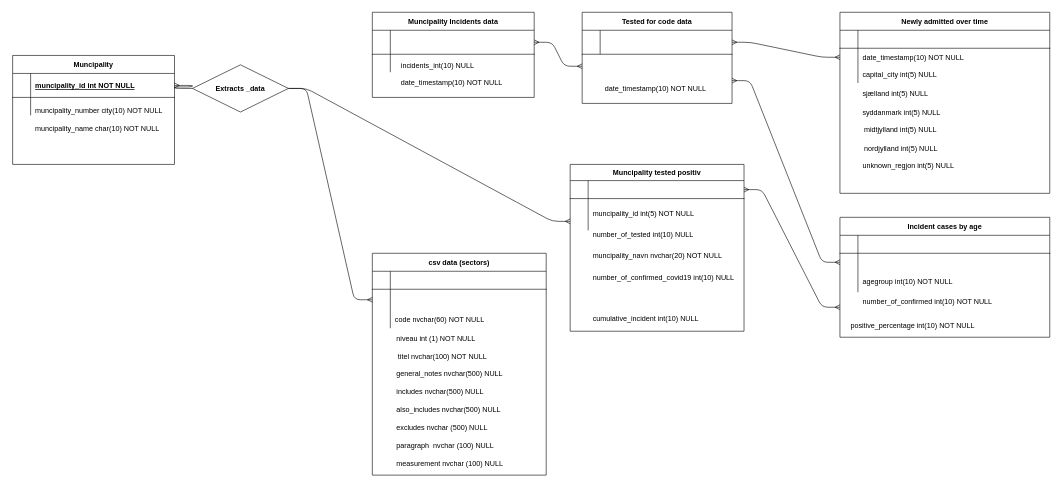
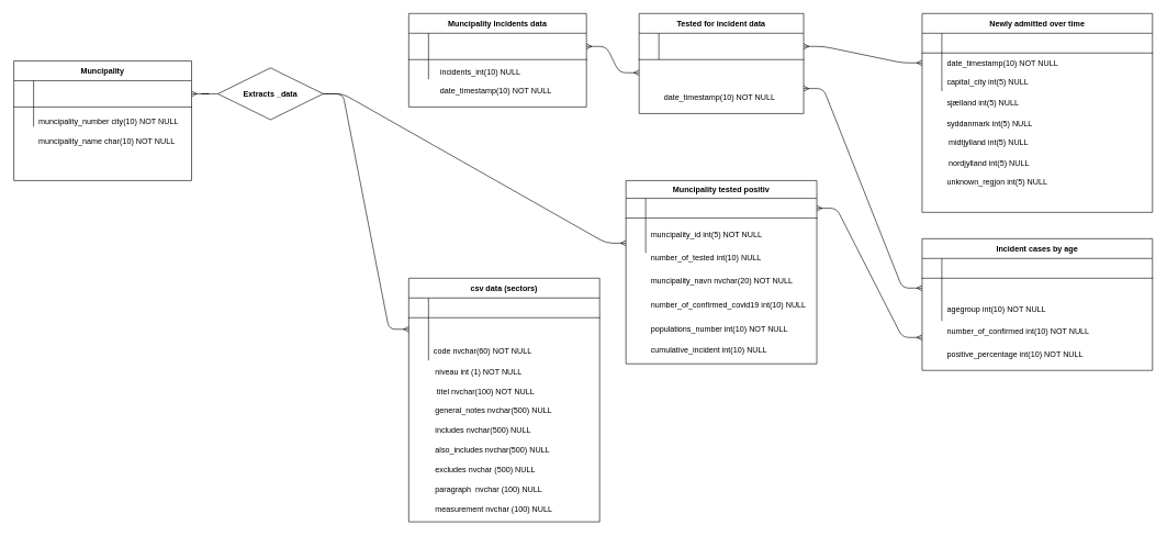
  <mxCell id="0" />
  <mxCell id="1" parent="0" />
  <mxCell id="2" value="Incident cases by age" style="shape=table;startSize=30;container=1;collapsible=1;childLayout=tableLayout;fixedRows=1;rowLines=0;fontStyle=1;align=center;resizeLast=1;" parent="1" vertex="1"><mxGeometry x="1400" y="362" width="350" height="200" as="geometry" /></mxCell>
  <mxCell id="3" value="" style="shape=partialRectangle;collapsible=0;dropTarget=0;pointerEvents=0;fillColor=none;points=[[0,0.5],[1,0.5]];portConstraint=eastwest;top=0;left=0;right=0;bottom=1;" parent="2" vertex="1"><mxGeometry y="30" width="350" height="30" as="geometry" /></mxCell>
  <mxCell id="4" value="" style="shape=partialRectangle;overflow=hidden;connectable=0;fillColor=none;top=0;left=0;bottom=0;right=0;fontStyle=1;" parent="3" vertex="1"><mxGeometry width="30" height="30" as="geometry" /></mxCell>
  <mxCell id="5" value="" style="shape=partialRectangle;overflow=hidden;connectable=0;fillColor=none;top=0;left=0;bottom=0;right=0;align=left;spacingLeft=6;fontStyle=5;" parent="3" vertex="1"><mxGeometry x="30" width="320" height="30" as="geometry" /></mxCell>
  <mxCell id="6" value="" style="shape=partialRectangle;collapsible=0;dropTarget=0;pointerEvents=0;fillColor=none;points=[[0,0.5],[1,0.5]];portConstraint=eastwest;top=0;left=0;right=0;bottom=0;" parent="2" vertex="1"><mxGeometry y="60" width="350" height="30" as="geometry" /></mxCell>
  <mxCell id="7" value="" style="shape=partialRectangle;overflow=hidden;connectable=0;fillColor=none;top=0;left=0;bottom=0;right=0;" parent="6" vertex="1"><mxGeometry width="30" height="30" as="geometry" /></mxCell>
  <mxCell id="8" value="" style="shape=partialRectangle;overflow=hidden;connectable=0;fillColor=none;top=0;left=0;bottom=0;right=0;align=left;spacingLeft=6;" parent="6" vertex="1"><mxGeometry x="30" width="320" height="30" as="geometry" /></mxCell>
  <mxCell id="9" value="" style="shape=partialRectangle;collapsible=0;dropTarget=0;pointerEvents=0;fillColor=none;points=[[0,0.5],[1,0.5]];portConstraint=eastwest;top=0;left=0;right=0;bottom=0;" parent="2" vertex="1"><mxGeometry y="90" width="350" height="35" as="geometry" /></mxCell>
  <mxCell id="10" value="" style="shape=partialRectangle;overflow=hidden;connectable=0;fillColor=none;top=0;left=0;bottom=0;right=0;" parent="9" vertex="1"><mxGeometry width="30" height="35" as="geometry" /></mxCell>
  <mxCell id="11" value="agegroup int(10) NOT NULL" style="shape=partialRectangle;overflow=hidden;connectable=0;fillColor=none;top=0;left=0;bottom=0;right=0;align=left;spacingLeft=6;" parent="9" vertex="1"><mxGeometry x="30" width="320" height="35" as="geometry" /></mxCell>
  <mxCell id="12" value="csv data (sectors)" style="shape=table;startSize=30;container=1;collapsible=1;childLayout=tableLayout;fixedRows=1;rowLines=0;fontStyle=1;align=center;resizeLast=1;" parent="1" vertex="1"><mxGeometry x="620" y="422" width="290" height="370" as="geometry"><mxRectangle x="590" y="-625" width="190" height="30" as="alternateBounds" /></mxGeometry></mxCell>
  <mxCell id="13" value="" style="shape=partialRectangle;collapsible=0;dropTarget=0;pointerEvents=0;fillColor=none;points=[[0,0.5],[1,0.5]];portConstraint=eastwest;top=0;left=0;right=0;bottom=1;" parent="12" vertex="1"><mxGeometry y="30" width="290" height="30" as="geometry" /></mxCell>
  <mxCell id="14" value="" style="shape=partialRectangle;overflow=hidden;connectable=0;fillColor=none;top=0;left=0;bottom=0;right=0;fontStyle=1;" parent="13" vertex="1"><mxGeometry width="30" height="30" as="geometry" /></mxCell>
  <mxCell id="15" value="" style="shape=partialRectangle;overflow=hidden;connectable=0;fillColor=none;top=0;left=0;bottom=0;right=0;align=left;spacingLeft=6;fontStyle=5;" parent="13" vertex="1"><mxGeometry x="30" width="260" height="30" as="geometry" /></mxCell>
  <mxCell id="16" value="" style="shape=partialRectangle;collapsible=0;dropTarget=0;pointerEvents=0;fillColor=none;points=[[0,0.5],[1,0.5]];portConstraint=eastwest;top=0;left=0;right=0;bottom=0;" parent="12" vertex="1"><mxGeometry y="60" width="290" height="35" as="geometry" /></mxCell>
  <mxCell id="17" value="" style="shape=partialRectangle;overflow=hidden;connectable=0;fillColor=none;top=0;left=0;bottom=0;right=0;" parent="16" vertex="1"><mxGeometry width="30" height="35" as="geometry" /></mxCell>
  <mxCell id="18" value="" style="shape=partialRectangle;collapsible=0;dropTarget=0;pointerEvents=0;fillColor=none;points=[[0,0.5],[1,0.5]];portConstraint=eastwest;top=0;left=0;right=0;bottom=0;" parent="12" vertex="1"><mxGeometry y="95" width="290" height="30" as="geometry" /></mxCell>
  <mxCell id="19" value="" style="shape=partialRectangle;overflow=hidden;connectable=0;fillColor=none;top=0;left=0;bottom=0;right=0;" parent="18" vertex="1"><mxGeometry width="30" height="30" as="geometry" /></mxCell>
  <mxCell id="20" value="code nvchar(60) NOT NULL" style="shape=partialRectangle;overflow=hidden;connectable=0;fillColor=none;top=0;left=0;bottom=0;right=0;align=left;spacingLeft=6;" parent="18" vertex="1"><mxGeometry x="30" width="260" height="30" as="geometry" /></mxCell>
  <mxCell id="21" value="Muncipality Incidents data" style="shape=table;startSize=30;container=1;collapsible=1;childLayout=tableLayout;fixedRows=1;rowLines=0;fontStyle=1;align=center;resizeLast=1;" parent="1" vertex="1"><mxGeometry x="620" y="20" width="270" height="142" as="geometry" /></mxCell>
  <mxCell id="22" value="" style="shape=partialRectangle;collapsible=0;dropTarget=0;pointerEvents=0;fillColor=none;points=[[0,0.5],[1,0.5]];portConstraint=eastwest;top=0;left=0;right=0;bottom=1;" parent="21" vertex="1"><mxGeometry y="30" width="270" height="40" as="geometry" /></mxCell>
  <mxCell id="23" value="" style="shape=partialRectangle;overflow=hidden;connectable=0;fillColor=none;top=0;left=0;bottom=0;right=0;fontStyle=1;" parent="22" vertex="1"><mxGeometry width="30" height="40" as="geometry" /></mxCell>
  <mxCell id="24" value="" style="shape=partialRectangle;overflow=hidden;connectable=0;fillColor=none;top=0;left=0;bottom=0;right=0;align=left;spacingLeft=6;fontStyle=5;" parent="22" vertex="1"><mxGeometry x="30" width="240" height="40" as="geometry" /></mxCell>
  <mxCell id="25" value="" style="shape=partialRectangle;collapsible=0;dropTarget=0;pointerEvents=0;fillColor=none;points=[[0,0.5],[1,0.5]];portConstraint=eastwest;top=0;left=0;right=0;bottom=0;" parent="21" vertex="1"><mxGeometry y="70" width="270" height="30" as="geometry" /></mxCell>
  <mxCell id="26" value="" style="shape=partialRectangle;overflow=hidden;connectable=0;fillColor=none;top=0;left=0;bottom=0;right=0;" parent="25" vertex="1"><mxGeometry width="30" height="30" as="geometry" /></mxCell>
  <mxCell id="27" value="" style="shape=partialRectangle;overflow=hidden;connectable=0;fillColor=none;top=0;left=0;bottom=0;right=0;align=left;spacingLeft=6;" parent="25" vertex="1"><mxGeometry x="30" width="240" height="30" as="geometry" /></mxCell>
  <mxCell id="28" value="Muncipality tested positiv" style="shape=table;startSize=27;container=1;collapsible=1;childLayout=tableLayout;fixedRows=1;rowLines=0;fontStyle=1;align=center;resizeLast=1;" parent="1" vertex="1"><mxGeometry x="950" y="273.75" width="290" height="278.25" as="geometry" /></mxCell>
  <mxCell id="29" value="" style="shape=partialRectangle;collapsible=0;dropTarget=0;pointerEvents=0;fillColor=none;points=[[0,0.5],[1,0.5]];portConstraint=eastwest;top=0;left=0;right=0;bottom=1;" parent="28" vertex="1"><mxGeometry y="27" width="290" height="30" as="geometry" /></mxCell>
  <mxCell id="30" value="" style="shape=partialRectangle;overflow=hidden;connectable=0;fillColor=none;top=0;left=0;bottom=0;right=0;fontStyle=1;" parent="29" vertex="1"><mxGeometry width="30" height="30" as="geometry" /></mxCell>
  <mxCell id="31" value="" style="shape=partialRectangle;overflow=hidden;connectable=0;fillColor=none;top=0;left=0;bottom=0;right=0;align=left;spacingLeft=6;fontStyle=5;" parent="29" vertex="1"><mxGeometry x="30" width="260" height="30" as="geometry" /></mxCell>
  <mxCell id="32" value="" style="shape=partialRectangle;collapsible=0;dropTarget=0;pointerEvents=0;fillColor=none;points=[[0,0.5],[1,0.5]];portConstraint=eastwest;top=0;left=0;right=0;bottom=0;" parent="28" vertex="1"><mxGeometry y="57" width="290" height="23" as="geometry" /></mxCell>
  <mxCell id="33" value="" style="shape=partialRectangle;overflow=hidden;connectable=0;fillColor=none;top=0;left=0;bottom=0;right=0;" parent="32" vertex="1"><mxGeometry width="30" height="23" as="geometry" /></mxCell>
  <mxCell id="34" value="" style="shape=partialRectangle;overflow=hidden;connectable=0;fillColor=none;top=0;left=0;bottom=0;right=0;align=left;spacingLeft=6;" parent="32" vertex="1"><mxGeometry x="30" width="260" height="23" as="geometry" /></mxCell>
  <mxCell id="35" value="" style="shape=partialRectangle;collapsible=0;dropTarget=0;pointerEvents=0;fillColor=none;points=[[0,0.5],[1,0.5]];portConstraint=eastwest;top=0;left=0;right=0;bottom=0;" parent="28" vertex="1"><mxGeometry y="80" width="290" height="30" as="geometry" /></mxCell>
  <mxCell id="36" value="" style="shape=partialRectangle;overflow=hidden;connectable=0;fillColor=none;top=0;left=0;bottom=0;right=0;" parent="35" vertex="1"><mxGeometry width="30" height="30" as="geometry" /></mxCell>
  <mxCell id="37" value="" style="shape=partialRectangle;overflow=hidden;connectable=0;fillColor=none;top=0;left=0;bottom=0;right=0;align=left;spacingLeft=6;" parent="35" vertex="1"><mxGeometry x="30" width="260" height="30" as="geometry" /></mxCell>
- <mxCell id="38" value="Tested for code data" style="shape=table;startSize=30;container=1;collapsible=1;childLayout=tableLayout;fixedRows=1;rowLines=0;fontStyle=1;align=center;resizeLast=1;" parent="1" vertex="1"><mxGeometry x="970" y="20" width="250" height="152" as="geometry"><mxRectangle x="590" y="-220" width="250" height="30" as="alternateBounds" /></mxGeometry></mxCell>
+ <mxCell id="38" value="Tested for incident data" style="shape=table;startSize=30;container=1;collapsible=1;childLayout=tableLayout;fixedRows=1;rowLines=0;fontStyle=1;align=center;resizeLast=1;" parent="1" vertex="1"><mxGeometry x="970" y="20" width="250" height="152" as="geometry"><mxRectangle x="590" y="-220" width="250" height="30" as="alternateBounds" /></mxGeometry></mxCell>
  <mxCell id="39" value="" style="shape=partialRectangle;collapsible=0;dropTarget=0;pointerEvents=0;fillColor=none;points=[[0,0.5],[1,0.5]];portConstraint=eastwest;top=0;left=0;right=0;bottom=1;" parent="38" vertex="1"><mxGeometry y="30" width="250" height="40" as="geometry" /></mxCell>
  <mxCell id="40" value="" style="shape=partialRectangle;overflow=hidden;connectable=0;fillColor=none;top=0;left=0;bottom=0;right=0;fontStyle=1;" parent="39" vertex="1"><mxGeometry width="30" height="40" as="geometry" /></mxCell>
  <mxCell id="41" value="" style="shape=partialRectangle;overflow=hidden;connectable=0;fillColor=none;top=0;left=0;bottom=0;right=0;align=left;spacingLeft=6;fontStyle=5;" parent="39" vertex="1"><mxGeometry x="30" width="220" height="40" as="geometry" /></mxCell>
  <mxCell id="42" value="" style="shape=partialRectangle;collapsible=0;dropTarget=0;pointerEvents=0;fillColor=none;points=[[0,0.5],[1,0.5]];portConstraint=eastwest;top=0;left=0;right=0;bottom=0;" parent="38" vertex="1"><mxGeometry y="70" width="250" height="40" as="geometry" /></mxCell>
  <mxCell id="43" value="" style="shape=partialRectangle;overflow=hidden;connectable=0;fillColor=none;top=0;left=0;bottom=0;right=0;" parent="42" vertex="1"><mxGeometry width="30" height="40" as="geometry" /></mxCell>
  <mxCell id="44" value="Newly admitted over time" style="shape=table;startSize=30;container=1;collapsible=1;childLayout=tableLayout;fixedRows=1;rowLines=0;fontStyle=1;align=center;resizeLast=1;" parent="1" vertex="1"><mxGeometry x="1400" y="20" width="350" height="302" as="geometry" /></mxCell>
  <mxCell id="45" value="" style="shape=partialRectangle;collapsible=0;dropTarget=0;pointerEvents=0;fillColor=none;points=[[0,0.5],[1,0.5]];portConstraint=eastwest;top=0;left=0;right=0;bottom=1;" parent="44" vertex="1"><mxGeometry y="30" width="350" height="30" as="geometry" /></mxCell>
  <mxCell id="46" value="" style="shape=partialRectangle;overflow=hidden;connectable=0;fillColor=none;top=0;left=0;bottom=0;right=0;fontStyle=1;" parent="45" vertex="1"><mxGeometry width="30" height="30" as="geometry" /></mxCell>
  <mxCell id="47" value="" style="shape=partialRectangle;overflow=hidden;connectable=0;fillColor=none;top=0;left=0;bottom=0;right=0;align=left;spacingLeft=6;fontStyle=5;" parent="45" vertex="1"><mxGeometry x="30" width="320" height="30" as="geometry" /></mxCell>
  <mxCell id="48" value="" style="shape=partialRectangle;collapsible=0;dropTarget=0;pointerEvents=0;fillColor=none;points=[[0,0.5],[1,0.5]];portConstraint=eastwest;top=0;left=0;right=0;bottom=0;" parent="44" vertex="1"><mxGeometry y="60" width="350" height="30" as="geometry" /></mxCell>
  <mxCell id="49" value="" style="shape=partialRectangle;overflow=hidden;connectable=0;fillColor=none;top=0;left=0;bottom=0;right=0;" parent="48" vertex="1"><mxGeometry width="30" height="30" as="geometry" /></mxCell>
  <mxCell id="50" value="date_timestamp(10) NOT NULL" style="shape=partialRectangle;overflow=hidden;connectable=0;fillColor=none;top=0;left=0;bottom=0;right=0;align=left;spacingLeft=6;" parent="48" vertex="1"><mxGeometry x="30" width="320" height="30" as="geometry" /></mxCell>
  <mxCell id="51" value="" style="shape=partialRectangle;collapsible=0;dropTarget=0;pointerEvents=0;fillColor=none;points=[[0,0.5],[1,0.5]];portConstraint=eastwest;top=0;left=0;right=0;bottom=0;" parent="44" vertex="1"><mxGeometry y="90" width="350" height="28" as="geometry" /></mxCell>
  <mxCell id="52" value="" style="shape=partialRectangle;overflow=hidden;connectable=0;fillColor=none;top=0;left=0;bottom=0;right=0;" parent="51" vertex="1"><mxGeometry width="30" height="28" as="geometry" /></mxCell>
  <mxCell id="53" value="capital_city int(5) NULL" style="shape=partialRectangle;overflow=hidden;connectable=0;fillColor=none;top=0;left=0;bottom=0;right=0;align=left;spacingLeft=6;" parent="51" vertex="1"><mxGeometry x="30" width="320" height="28" as="geometry" /></mxCell>
  <mxCell id="54" value="number_of_confirmed int(10) NOT NULL" style="shape=partialRectangle;overflow=hidden;connectable=0;fillColor=none;top=0;left=0;bottom=0;right=0;align=left;spacingLeft=6;" parent="1" vertex="1"><mxGeometry x="1430" y="487" width="270" height="30" as="geometry" /></mxCell>
- <mxCell id="55" value="positive_percentage int(10) NOT NULL" style="shape=partialRectangle;overflow=hidden;connectable=0;fillColor=none;top=0;left=0;bottom=0;right=0;align=left;spacingLeft=6;" parent="1" vertex="1"><mxGeometry x="1410" y="527" width="270" height="30" as="geometry" /></mxCell>
+ <mxCell id="55" value="positive_percentage int(10) NOT NULL" style="shape=partialRectangle;overflow=hidden;connectable=0;fillColor=none;top=0;left=0;bottom=0;right=0;align=left;spacingLeft=6;" parent="1" vertex="1"><mxGeometry x="1430" y="522" width="270" height="30" as="geometry" /></mxCell>
  <mxCell id="56" value="niveau int (1) NOT NULL" style="shape=partialRectangle;overflow=hidden;connectable=0;fillColor=none;top=0;left=0;bottom=0;right=0;align=left;spacingLeft=6;" parent="1" vertex="1"><mxGeometry x="652.5" y="547" width="237.5" height="35" as="geometry" /></mxCell>
  <mxCell id="57" value="titel nvchar(100) NOT NULL" style="shape=partialRectangle;overflow=hidden;connectable=0;fillColor=none;top=0;left=0;bottom=0;right=0;align=left;spacingLeft=6;" parent="1" vertex="1"><mxGeometry x="655" y="577" width="245" height="35" as="geometry" /></mxCell>
  <mxCell id="58" value="general_notes nvchar(500) NULL" style="shape=partialRectangle;overflow=hidden;connectable=0;fillColor=none;top=0;left=0;bottom=0;right=0;align=left;spacingLeft=6;" parent="1" vertex="1"><mxGeometry x="652.5" y="607" width="275" height="30" as="geometry" /></mxCell>
  <mxCell id="59" value="includes nvchar(500) NULL" style="shape=partialRectangle;overflow=hidden;connectable=0;fillColor=none;top=0;left=0;bottom=0;right=0;align=left;spacingLeft=6;" parent="1" vertex="1"><mxGeometry x="652.5" y="637" width="275" height="30" as="geometry" /></mxCell>
  <mxCell id="60" value="also_includes nvchar(500) NULL" style="shape=partialRectangle;overflow=hidden;connectable=0;fillColor=none;top=0;left=0;bottom=0;right=0;align=left;spacingLeft=6;" parent="1" vertex="1"><mxGeometry x="652.5" y="667" width="275" height="30" as="geometry" /></mxCell>
  <mxCell id="61" value="excludes nvchar (500) NULL" style="shape=partialRectangle;overflow=hidden;connectable=0;fillColor=none;top=0;left=0;bottom=0;right=0;align=left;spacingLeft=6;" parent="1" vertex="1"><mxGeometry x="652.5" y="697" width="275" height="30" as="geometry" /></mxCell>
  <mxCell id="62" value="paragraph  nvchar (100) NULL" style="shape=partialRectangle;overflow=hidden;connectable=0;fillColor=none;top=0;left=0;bottom=0;right=0;align=left;spacingLeft=6;" parent="1" vertex="1"><mxGeometry x="652.5" y="727" width="275" height="30" as="geometry" /></mxCell>
  <mxCell id="63" value="measurement nvchar (100) NULL" style="shape=partialRectangle;overflow=hidden;connectable=0;fillColor=none;top=0;left=0;bottom=0;right=0;align=left;spacingLeft=6;" parent="1" vertex="1"><mxGeometry x="652.5" y="757" width="275" height="30" as="geometry" /></mxCell>
  <mxCell id="64" value="number_of_tested int(10) NULL" style="shape=partialRectangle;overflow=hidden;connectable=0;fillColor=none;top=0;left=0;bottom=0;right=0;align=left;spacingLeft=6;" parent="1" vertex="1"><mxGeometry x="980" y="380" width="240" height="22" as="geometry" /></mxCell>
  <mxCell id="65" value="number_of_confirmed_covid19 int(10) NULL" style="shape=partialRectangle;overflow=hidden;connectable=0;fillColor=none;top=0;left=0;bottom=0;right=0;align=left;spacingLeft=6;" parent="1" vertex="1"><mxGeometry x="980" y="448.75" width="260" height="25" as="geometry" /></mxCell>
+ <mxCell id="66" value="populations_number int(10) NOT NULL" style="shape=partialRectangle;overflow=hidden;connectable=0;fillColor=none;top=0;left=0;bottom=0;right=0;align=left;spacingLeft=6;" parent="1" vertex="1"><mxGeometry x="980" y="483.75" width="260" height="30" as="geometry" /></mxCell>
  <mxCell id="67" value="cumulative_incident int(10) NULL " style="shape=partialRectangle;overflow=hidden;connectable=0;fillColor=none;top=0;left=0;bottom=0;right=0;align=left;spacingLeft=6;" parent="1" vertex="1"><mxGeometry x="980" y="516.25" width="260" height="27.5" as="geometry" /></mxCell>
  <mxCell id="68" value="sjælland int(5) NULL" style="shape=partialRectangle;overflow=hidden;connectable=0;fillColor=none;top=0;left=0;bottom=0;right=0;align=left;spacingLeft=6;" parent="1" vertex="1"><mxGeometry x="1430" y="144.5" width="215" height="20" as="geometry" /></mxCell>
  <mxCell id="69" value="syddanmark int(5) NULL" style="shape=partialRectangle;overflow=hidden;connectable=0;fillColor=none;top=0;left=0;bottom=0;right=0;align=left;spacingLeft=6;" parent="1" vertex="1"><mxGeometry x="1430" y="172.5" width="310" height="28" as="geometry" /></mxCell>
  <mxCell id="70" value="midtjylland int(5) NULL" style="shape=partialRectangle;overflow=hidden;connectable=0;fillColor=none;top=0;left=0;bottom=0;right=0;align=left;spacingLeft=6;" parent="1" vertex="1"><mxGeometry x="1432.5" y="200.5" width="310" height="28" as="geometry" /></mxCell>
  <mxCell id="71" value="nordjylland int(5) NULL" style="shape=partialRectangle;overflow=hidden;connectable=0;fillColor=none;top=0;left=0;bottom=0;right=0;align=left;spacingLeft=6;" parent="1" vertex="1"><mxGeometry x="1432.5" y="232.5" width="310" height="28" as="geometry" /></mxCell>
  <mxCell id="72" value="unknown_regjon int(5) NULL" style="shape=partialRectangle;overflow=hidden;connectable=0;fillColor=none;top=0;left=0;bottom=0;right=0;align=left;spacingLeft=6;" parent="1" vertex="1"><mxGeometry x="1430" y="260.5" width="310" height="28" as="geometry" /></mxCell>
  <mxCell id="73" value="incidents_int(10) NULL" style="shape=partialRectangle;overflow=hidden;connectable=0;fillColor=none;top=0;left=0;bottom=0;right=0;align=left;spacingLeft=6;" parent="1" vertex="1"><mxGeometry x="660" y="93.75" width="210" height="28.25" as="geometry" /></mxCell>
  <mxCell id="74" value="date_timestamp(10) NOT NULL" style="shape=partialRectangle;overflow=hidden;connectable=0;fillColor=none;top=0;left=0;bottom=0;right=0;align=left;spacingLeft=6;" parent="1" vertex="1"><mxGeometry x="660" y="121.25" width="220" height="30.75" as="geometry" /></mxCell>
  <mxCell id="75" value="Muncipality" style="shape=table;startSize=30;container=1;collapsible=1;childLayout=tableLayout;fixedRows=1;rowLines=0;fontStyle=1;align=center;resizeLast=1;" parent="1" vertex="1"><mxGeometry x="20" y="92" width="270" height="181.75" as="geometry" /></mxCell>
  <mxCell id="76" value="" style="shape=partialRectangle;collapsible=0;dropTarget=0;pointerEvents=0;fillColor=none;points=[[0,0.5],[1,0.5]];portConstraint=eastwest;top=0;left=0;right=0;bottom=1;" parent="75" vertex="1"><mxGeometry y="30" width="270" height="40" as="geometry" /></mxCell>
  <mxCell id="77" value="" style="shape=partialRectangle;overflow=hidden;connectable=0;fillColor=none;top=0;left=0;bottom=0;right=0;fontStyle=1;" parent="76" vertex="1"><mxGeometry width="30" height="40" as="geometry" /></mxCell>
- <mxCell id="78" value="muncipality_id int NOT NULL " style="shape=partialRectangle;overflow=hidden;connectable=0;fillColor=none;top=0;left=0;bottom=0;right=0;align=left;spacingLeft=6;fontStyle=5;" parent="76" vertex="1"><mxGeometry x="30" width="240" height="40" as="geometry" /></mxCell>
  <mxCell id="79" value="" style="shape=partialRectangle;collapsible=0;dropTarget=0;pointerEvents=0;fillColor=none;points=[[0,0.5],[1,0.5]];portConstraint=eastwest;top=0;left=0;right=0;bottom=0;" parent="75" vertex="1"><mxGeometry y="70" width="270" height="30" as="geometry" /></mxCell>
  <mxCell id="80" value="" style="shape=partialRectangle;overflow=hidden;connectable=0;fillColor=none;top=0;left=0;bottom=0;right=0;" parent="79" vertex="1"><mxGeometry width="30" height="30" as="geometry" /></mxCell>
  <mxCell id="81" value="" style="shape=partialRectangle;overflow=hidden;connectable=0;fillColor=none;top=0;left=0;bottom=0;right=0;align=left;spacingLeft=6;" parent="79" vertex="1"><mxGeometry x="30" width="240" height="30" as="geometry" /></mxCell>
  <mxCell id="82" value="muncipality_number city(10) NOT NULL" style="shape=partialRectangle;overflow=hidden;connectable=0;fillColor=none;top=0;left=0;bottom=0;right=0;align=left;spacingLeft=6;" parent="1" vertex="1"><mxGeometry x="50" y="164.5" width="220" height="37.5" as="geometry" /></mxCell>
  <mxCell id="83" value="muncipality_name char(10) NOT NULL" style="shape=partialRectangle;overflow=hidden;connectable=0;fillColor=none;top=0;left=0;bottom=0;right=0;align=left;spacingLeft=6;" parent="1" vertex="1"><mxGeometry x="50" y="194.5" width="220" height="37.5" as="geometry" /></mxCell>
  <mxCell id="84" value="date_timestamp(10) NOT NULL" style="shape=partialRectangle;overflow=hidden;connectable=0;fillColor=none;top=0;left=0;bottom=0;right=0;align=left;spacingLeft=6;" parent="1" vertex="1"><mxGeometry x="1000" y="130" width="200" height="32" as="geometry" /></mxCell>
- <mxCell id="85" value="&lt;b&gt;Extracts _data&lt;/b&gt;" style="shape=rhombus;perimeter=rhombusPerimeter;whiteSpace=wrap;html=1;align=center;" parent="1" vertex="1"><mxGeometry x="320" y="107.63" width="160" height="78.75" as="geometry" /></mxCell>
+ <mxCell id="85" value="&lt;b&gt;Extracts _data&lt;/b&gt;" style="shape=rhombus;perimeter=rhombusPerimeter;whiteSpace=wrap;html=1;align=center;" parent="1" vertex="1"><mxGeometry x="330" y="102.63" width="160" height="78.75" as="geometry" /></mxCell>
  <mxCell id="86" value="" style="edgeStyle=entityRelationEdgeStyle;fontSize=12;html=1;endArrow=ERmany;exitX=1;exitY=0.5;exitDx=0;exitDy=0;entryX=0;entryY=0.5;entryDx=0;entryDy=0;" parent="1" source="85" target="16" edge="1"><mxGeometry width="100" height="100" relative="1" as="geometry"><mxPoint x="780" y="753.25" as="sourcePoint" /><mxPoint x="940" y="996" as="targetPoint" /></mxGeometry></mxCell>
  <mxCell id="87" value="muncipality_navn nvchar(20) NOT NULL" style="shape=partialRectangle;overflow=hidden;connectable=0;fillColor=none;top=0;left=0;bottom=0;right=0;align=left;spacingLeft=6;" parent="1" vertex="1"><mxGeometry x="980" y="408.75" width="250" height="33.25" as="geometry" /></mxCell>
  <mxCell id="88" value="" style="edgeStyle=entityRelationEdgeStyle;fontSize=12;html=1;endArrow=ERmany;exitX=1;exitY=0.5;exitDx=0;exitDy=0;entryX=0;entryY=0.5;entryDx=0;entryDy=0;" parent="1" source="85" target="35" edge="1"><mxGeometry width="100" height="100" relative="1" as="geometry"><mxPoint x="930" y="228.5" as="sourcePoint" /><mxPoint x="1020" y="523.5" as="targetPoint" /></mxGeometry></mxCell>
  <mxCell id="89" value="muncipality_id int(5) NOT NULL" style="shape=partialRectangle;overflow=hidden;connectable=0;fillColor=none;top=0;left=0;bottom=0;right=0;align=left;spacingLeft=6;" parent="1" vertex="1"><mxGeometry x="980" y="338.75" width="240" height="33.25" as="geometry" /></mxCell>
  <mxCell id="90" value="" style="edgeStyle=entityRelationEdgeStyle;fontSize=12;html=1;endArrow=ERmany;startArrow=ERmany;entryX=0;entryY=0.5;entryDx=0;entryDy=0;exitX=1;exitY=0.75;exitDx=0;exitDy=0;" parent="1" source="38" target="6" edge="1"><mxGeometry width="100" height="100" relative="1" as="geometry"><mxPoint x="1290" y="288.5" as="sourcePoint" /><mxPoint x="1390" y="188.5" as="targetPoint" /></mxGeometry></mxCell>
  <mxCell id="91" value="" style="edgeStyle=entityRelationEdgeStyle;fontSize=12;html=1;endArrow=ERmany;startArrow=ERmany;exitX=1;exitY=0.5;exitDx=0;exitDy=0;entryX=0;entryY=0.5;entryDx=0;entryDy=0;" parent="1" source="22" target="42" edge="1"><mxGeometry width="100" height="100" relative="1" as="geometry"><mxPoint x="1000" y="220" as="sourcePoint" /><mxPoint x="1110" y="110" as="targetPoint" /></mxGeometry></mxCell>
  <mxCell id="92" value="" style="edgeStyle=entityRelationEdgeStyle;fontSize=12;html=1;endArrow=ERmany;startArrow=ERmany;entryX=0;entryY=0.5;entryDx=0;entryDy=0;exitX=1;exitY=0.5;exitDx=0;exitDy=0;" parent="1" source="39" target="48" edge="1"><mxGeometry width="100" height="100" relative="1" as="geometry"><mxPoint x="1380" y="80" as="sourcePoint" /><mxPoint x="1470" y="120" as="targetPoint" /></mxGeometry></mxCell>
  <mxCell id="93" value="" style="edgeStyle=entityRelationEdgeStyle;fontSize=12;html=1;endArrow=ERmany;startArrow=ERmany;entryX=0;entryY=0.75;entryDx=0;entryDy=0;exitX=1;exitY=0.5;exitDx=0;exitDy=0;" parent="1" source="29" target="2" edge="1"><mxGeometry width="100" height="100" relative="1" as="geometry"><mxPoint x="1450" y="597" as="sourcePoint" /><mxPoint x="1540" y="637" as="targetPoint" /></mxGeometry></mxCell>
  <mxCell id="94" value="" style="edgeStyle=entityRelationEdgeStyle;fontSize=12;html=1;endArrow=ERmany;entryX=1;entryY=0.5;entryDx=0;entryDy=0;exitX=0;exitY=0.5;exitDx=0;exitDy=0;" parent="1" source="85" target="76" edge="1"><mxGeometry width="100" height="100" relative="1" as="geometry"><mxPoint x="360" y="332" as="sourcePoint" /><mxPoint x="460" y="232" as="targetPoint" /></mxGeometry></mxCell>
